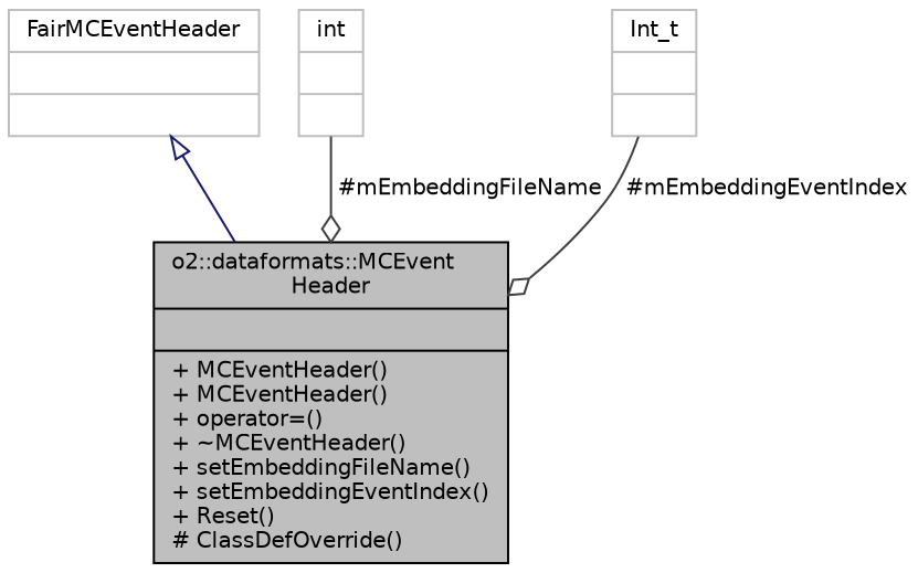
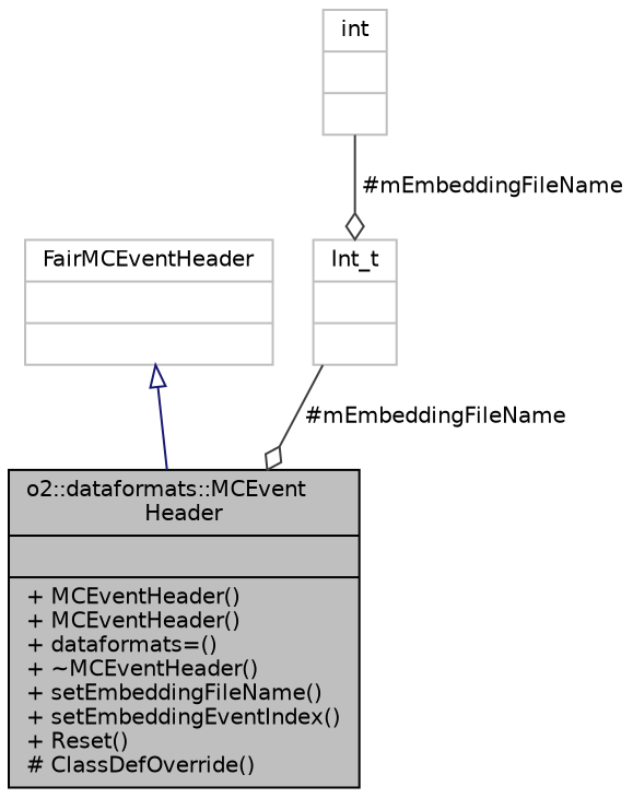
  digraph {
    node [color=grey75 fontname=Helvetica fontsize=10 shape=record]
    edge [color=grey25 fontname=Helvetica fontsize=10 labelfontname=Helvetica labelfontsize=10 style=solid arrowhead=odiamond]
-   n1 [color=black fillcolor=grey75 fontcolor=black height=0.2 label="{o2::dataformats::MCEvent\lHeader\n||+ MCEventHeader()\l+ MCEventHeader()\l+ operator=()\l+ ~MCEventHeader()\l+ setEmbeddingFileName()\l+ setEmbeddingEventIndex()\l+ Reset()\l# ClassDefOverride()\l}" style=filled width=0.4]
+   n1 [color=black fillcolor=grey75 fontcolor=black height=0.2 label="{o2::dataformats::MCEvent\lHeader\n||+ MCEventHeader()\l+ MCEventHeader()\l+ dataformats=()\l+ ~MCEventHeader()\l+ setEmbeddingFileName()\l+ setEmbeddingEventIndex()\l+ Reset()\l# ClassDefOverride()\l}" style=filled width=0.4]
    n2 [height=0.2 label="{FairMCEventHeader\n||}" width=0.4]
    n3 [height=0.2 label="{int\n||}" width=0.4]
    n4 [height=0.2 label="{Int_t\n||}" width=0.4]
    n2 -> n1 [arrowtail=onormal color=midnightblue dir=back arrowhead=""]
-   n3 -> n1 [label=" #mEmbeddingFileName"]
-   n4 -> n1 [label=" #mEmbeddingEventIndex"]
+   n3 -> n4 [label=" #mEmbeddingFileName"]
+   n4 -> n1 [label=" #mEmbeddingFileName"]
  }
